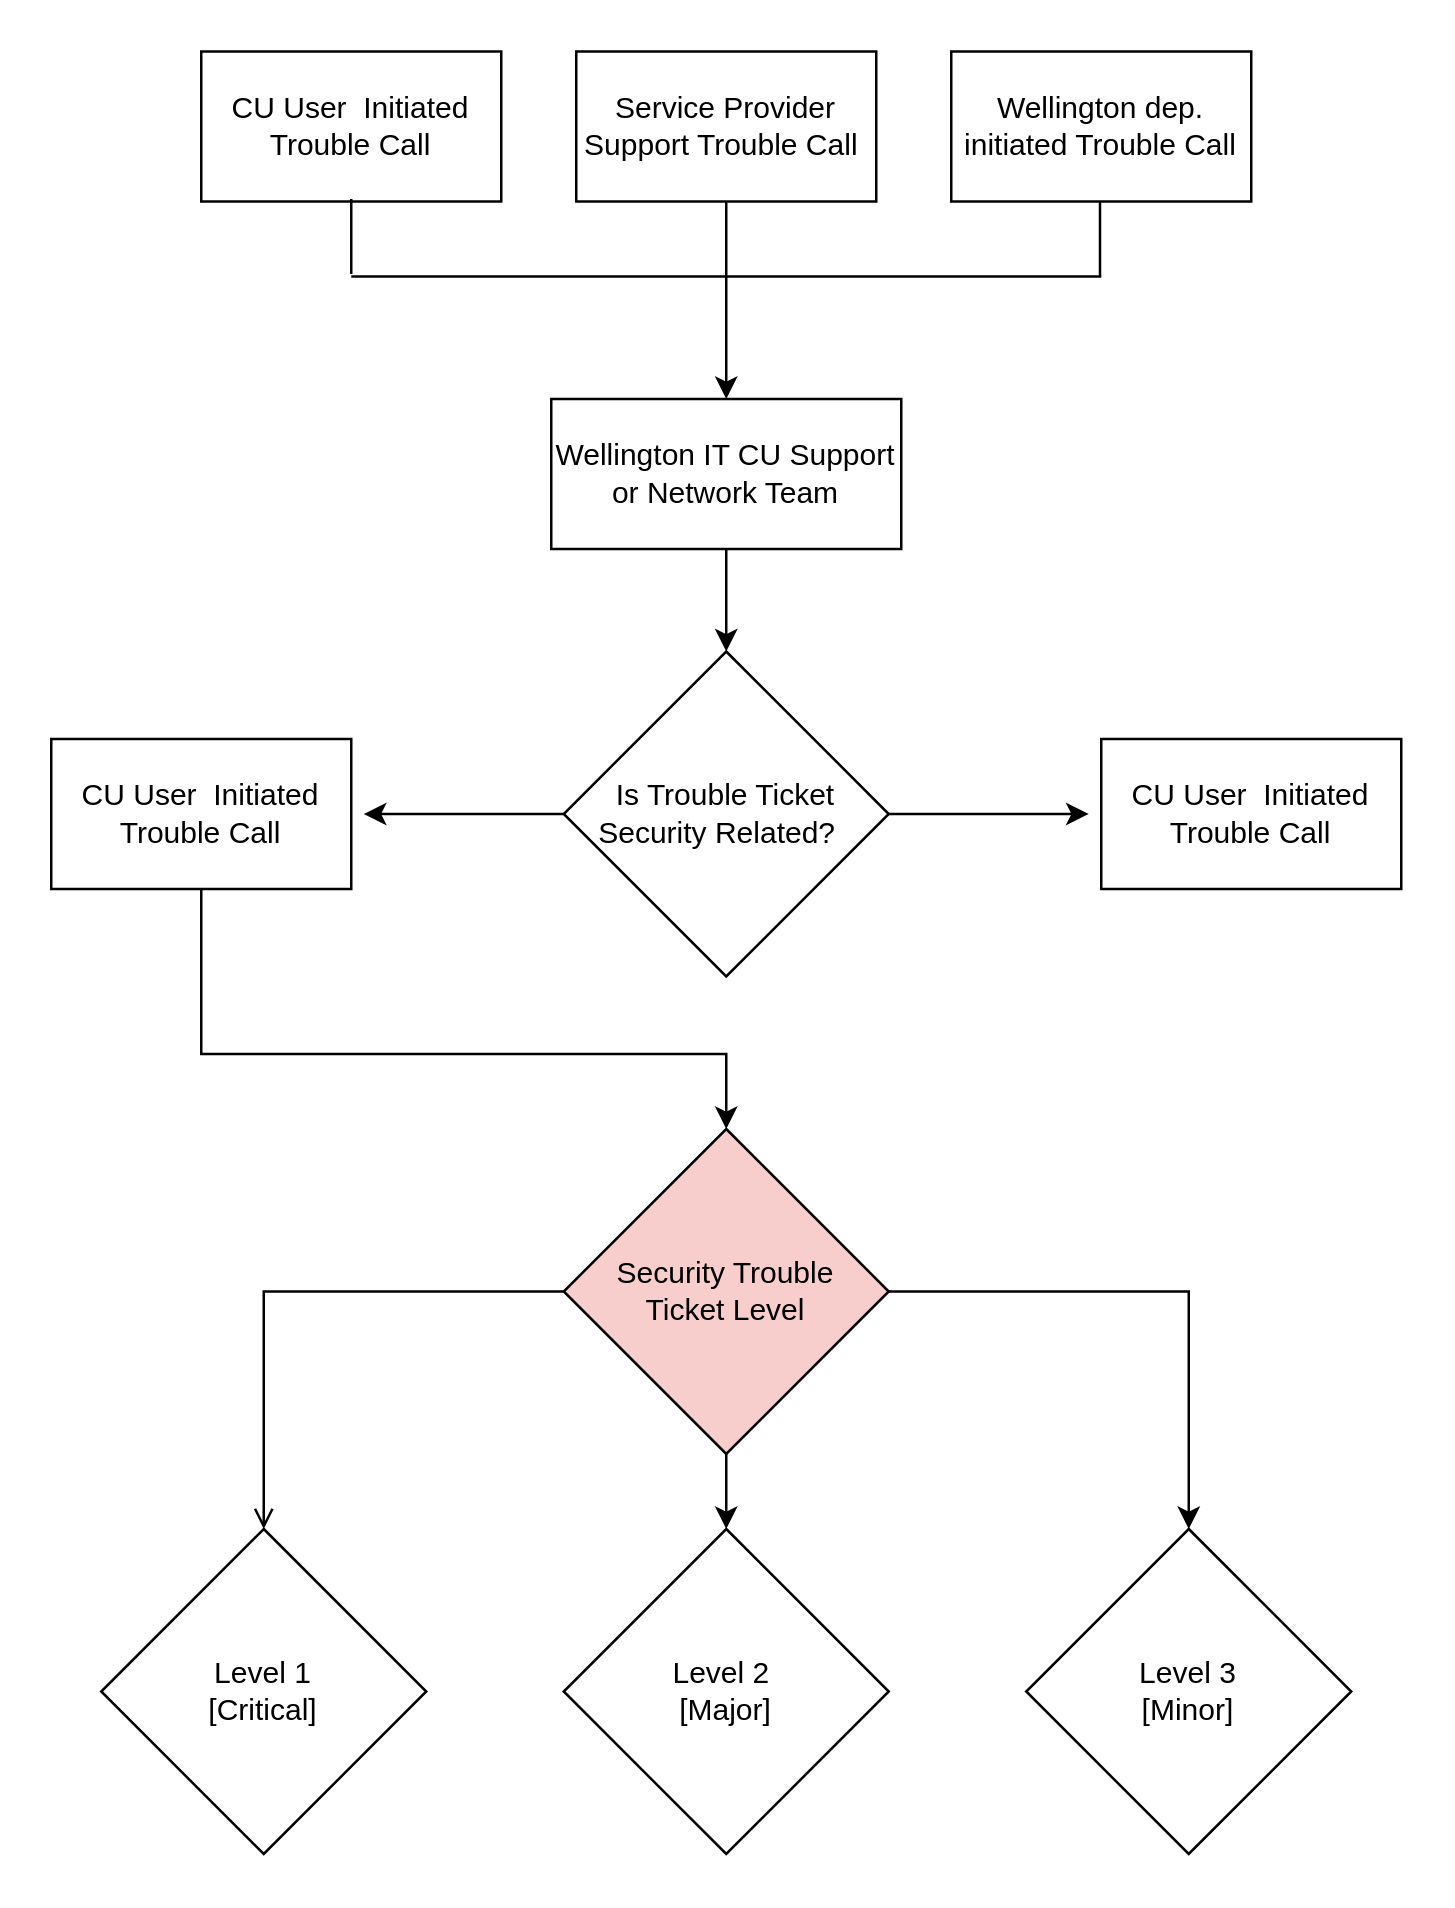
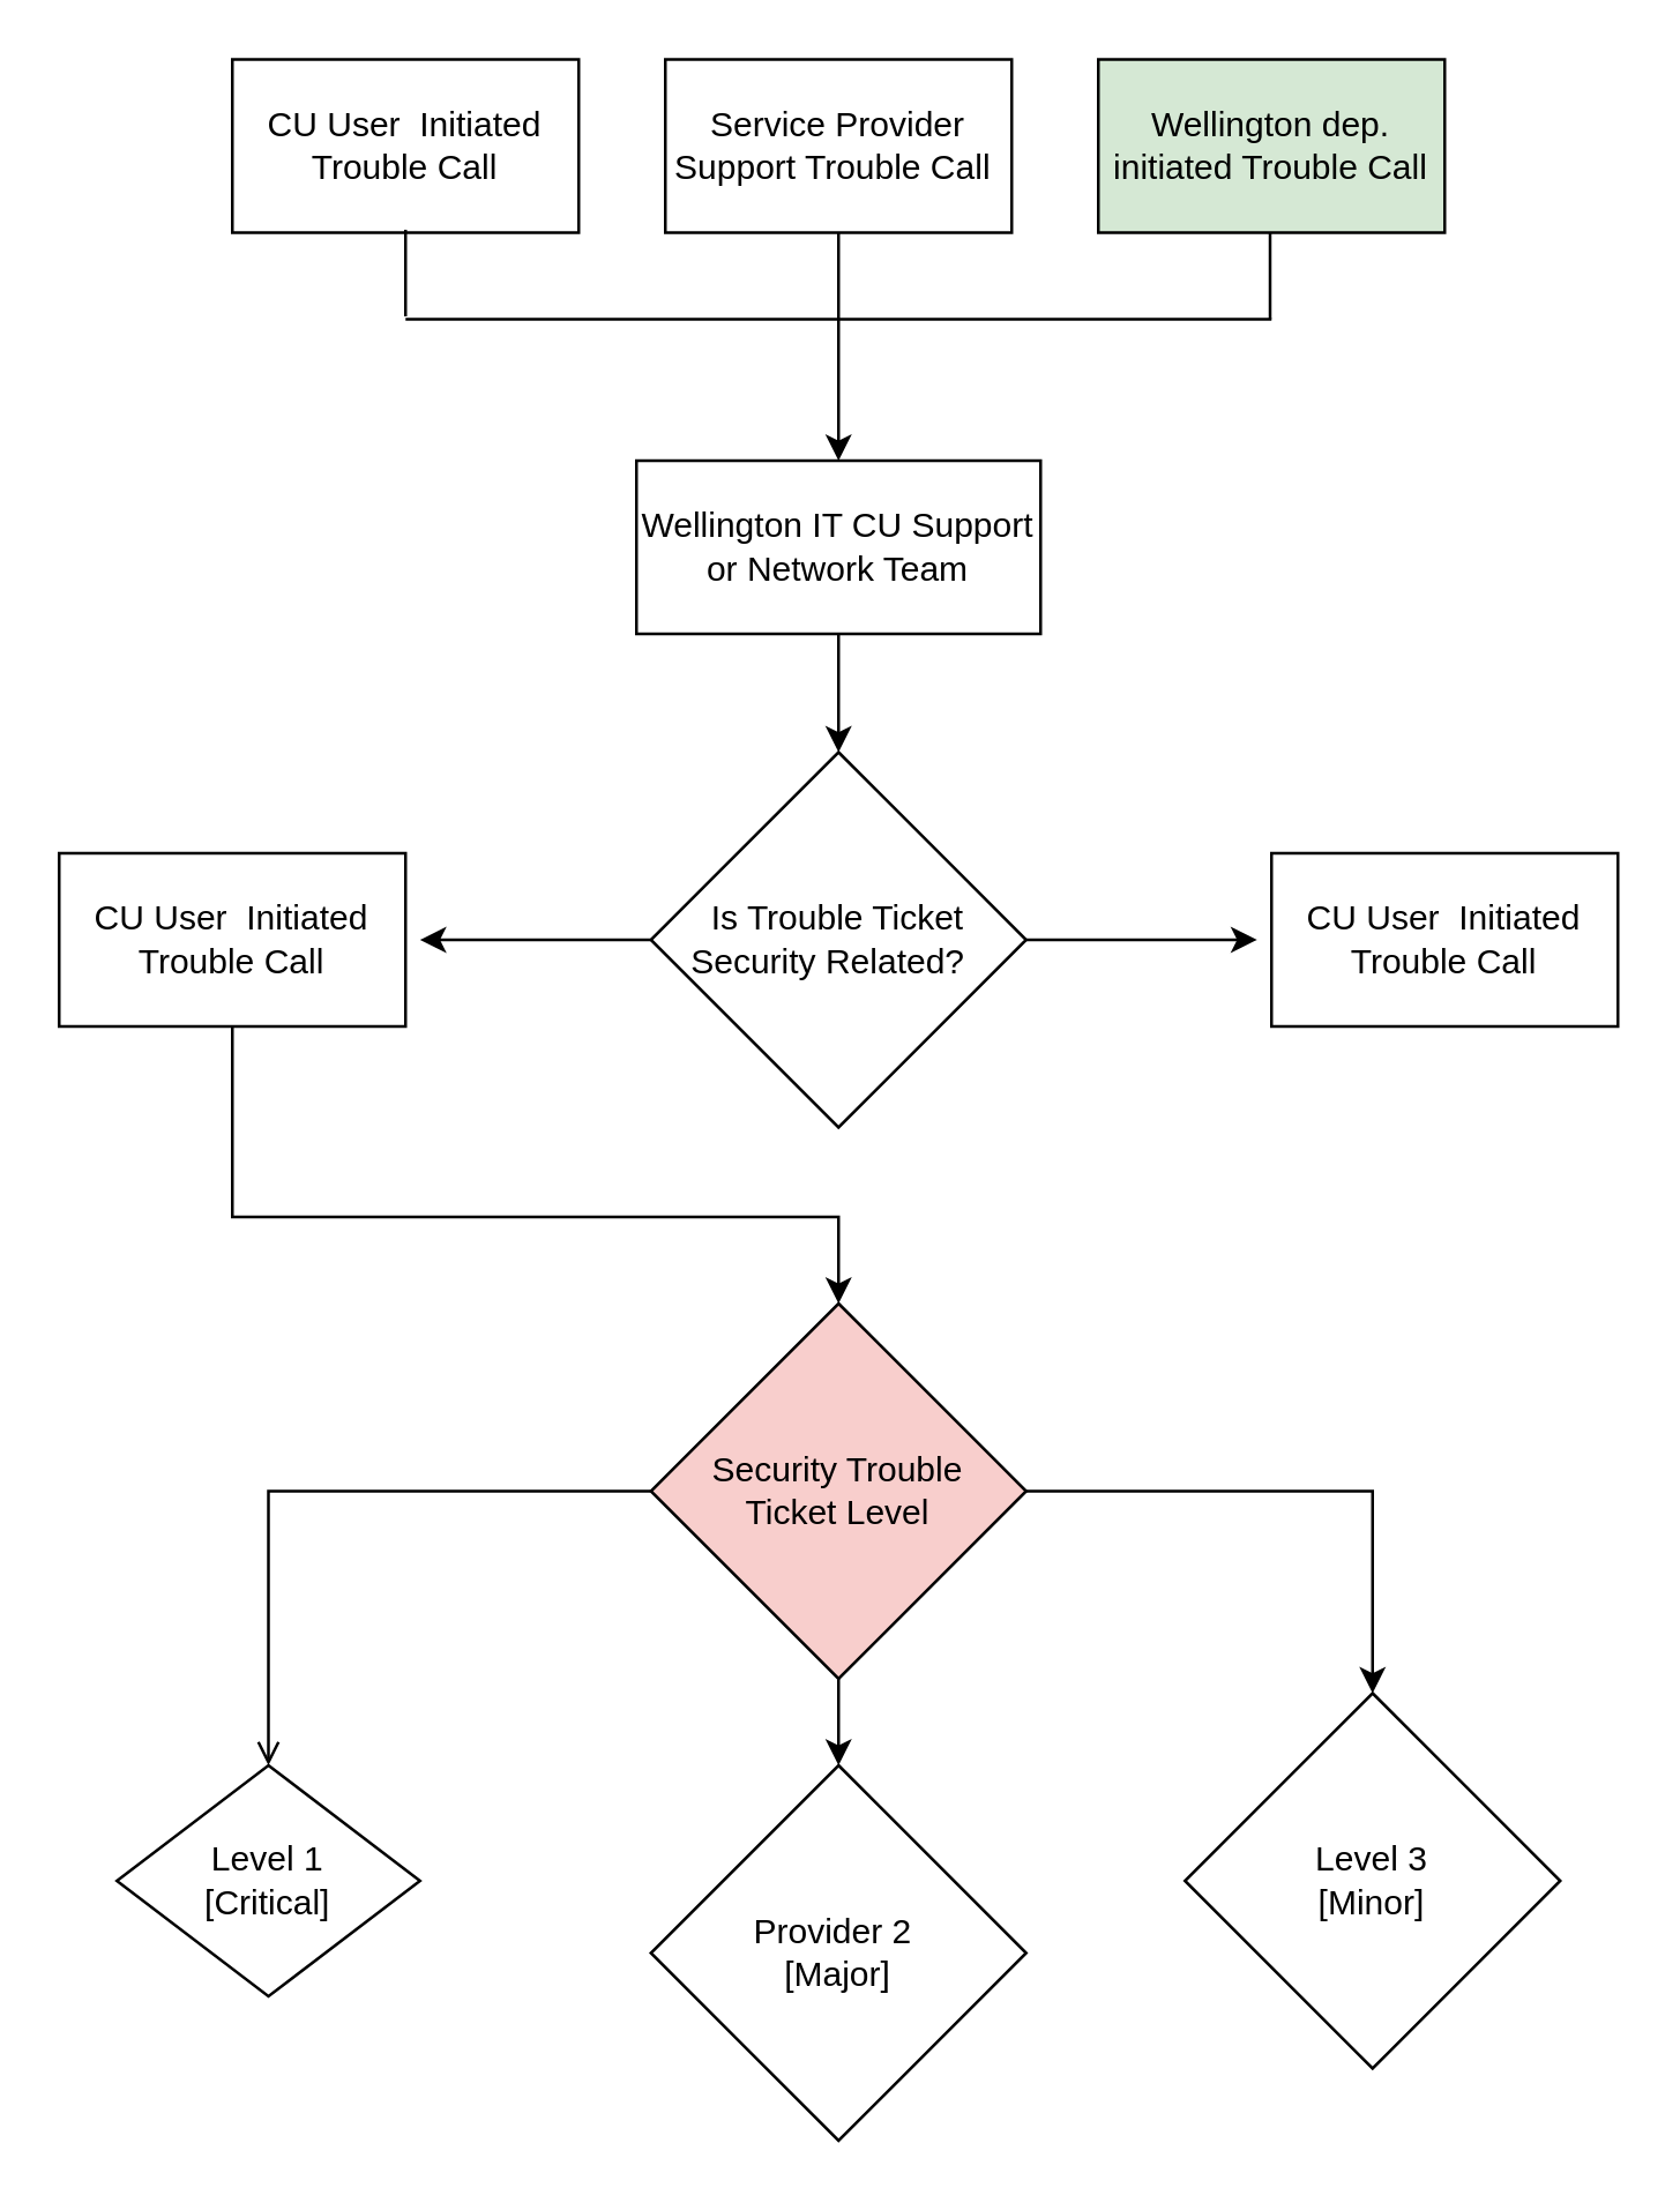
  <mxCell id="0" />
  <mxCell id="1" parent="0" />
  <mxCell id="2" value="CU User&amp;nbsp; Initiated Trouble Call" style="rounded=0;whiteSpace=wrap;html=1;" parent="1" vertex="1"><mxGeometry x="80" y="20" width="120" height="60" as="geometry" /></mxCell>
- <mxCell id="3" value="Wellington dep. initiated Trouble Call" style="rounded=0;whiteSpace=wrap;html=1;" parent="1" vertex="1"><mxGeometry x="380" y="20" width="120" height="60" as="geometry" /></mxCell>
+ <mxCell id="3" value="Wellington dep. initiated Trouble Call" style="rounded=0;whiteSpace=wrap;html=1;fillColor=#d5e8d4;" parent="1" vertex="1"><mxGeometry x="380" y="20" width="120" height="60" as="geometry" /></mxCell>
  <mxCell id="4" value="" style="edgeStyle=orthogonalEdgeStyle;rounded=0;orthogonalLoop=1;jettySize=auto;html=1;" edge="1" parent="1" source="5" target="7"><mxGeometry relative="1" as="geometry" /></mxCell>
  <mxCell id="5" value="Service Provider Support Trouble Call&amp;nbsp;" style="rounded=0;whiteSpace=wrap;html=1;" parent="1" vertex="1"><mxGeometry x="230" y="20" width="120" height="60" as="geometry" /></mxCell>
  <mxCell id="6" value="" style="edgeStyle=orthogonalEdgeStyle;rounded=0;orthogonalLoop=1;jettySize=auto;html=1;" edge="1" parent="1" source="7"><mxGeometry relative="1" as="geometry"><mxPoint x="290" y="260" as="targetPoint" /></mxGeometry></mxCell>
  <mxCell id="7" value="Wellington IT CU Support or Network Team" style="rounded=0;whiteSpace=wrap;html=1;" vertex="1" parent="1"><mxGeometry x="220" y="159" width="140" height="60" as="geometry" /></mxCell>
  <mxCell id="8" value="" style="endArrow=none;html=1;" parent="1" edge="1"><mxGeometry width="50" height="50" relative="1" as="geometry"><mxPoint x="140" y="109" as="sourcePoint" /><mxPoint x="140" y="79" as="targetPoint" /><Array as="points"><mxPoint x="140" y="79" /></Array></mxGeometry></mxCell>
  <mxCell id="9" value="" style="endArrow=none;html=1;" parent="1" edge="1"><mxGeometry width="50" height="50" relative="1" as="geometry"><mxPoint x="439.5" y="110" as="sourcePoint" /><mxPoint x="439.5" y="80" as="targetPoint" /><Array as="points"><mxPoint x="439.5" y="80" /></Array></mxGeometry></mxCell>
  <mxCell id="10" value="" style="endArrow=none;html=1;" parent="1" edge="1"><mxGeometry width="50" height="50" relative="1" as="geometry"><mxPoint x="140" y="110" as="sourcePoint" /><mxPoint x="440" y="110" as="targetPoint" /></mxGeometry></mxCell>
  <mxCell id="11" value="" style="edgeStyle=orthogonalEdgeStyle;rounded=0;orthogonalLoop=1;jettySize=auto;html=1;" edge="1" parent="1" source="13"><mxGeometry relative="1" as="geometry"><mxPoint x="435" y="325" as="targetPoint" /></mxGeometry></mxCell>
  <mxCell id="12" value="" style="edgeStyle=orthogonalEdgeStyle;rounded=0;orthogonalLoop=1;jettySize=auto;html=1;" edge="1" parent="1" source="13"><mxGeometry relative="1" as="geometry"><mxPoint x="145" y="325" as="targetPoint" /></mxGeometry></mxCell>
  <mxCell id="13" value="Is Trouble Ticket Security Related?&amp;nbsp;&amp;nbsp;" style="rhombus;whiteSpace=wrap;html=1;" vertex="1" parent="1"><mxGeometry x="225" y="260" width="130" height="130" as="geometry" /></mxCell>
  <mxCell id="14" value="" style="edgeStyle=orthogonalEdgeStyle;rounded=0;orthogonalLoop=1;jettySize=auto;html=1;" edge="1" parent="1" source="15" target="20"><mxGeometry relative="1" as="geometry"><mxPoint x="80" y="435" as="targetPoint" /><Array as="points"><mxPoint x="80" y="421" /><mxPoint x="290" y="421" /></Array></mxGeometry></mxCell>
  <mxCell id="15" value="CU User&amp;nbsp; Initiated Trouble Call" style="rounded=0;whiteSpace=wrap;html=1;" vertex="1" parent="1"><mxGeometry x="20" y="295" width="120" height="60" as="geometry" /></mxCell>
  <mxCell id="16" value="CU User&amp;nbsp; Initiated Trouble Call" style="rounded=0;whiteSpace=wrap;html=1;" vertex="1" parent="1"><mxGeometry x="440" y="295" width="120" height="60" as="geometry" /></mxCell>
  <mxCell id="17" value="" style="edgeStyle=orthogonalEdgeStyle;rounded=0;orthogonalLoop=1;jettySize=auto;html=1;" edge="1" parent="1" source="20" target="23"><mxGeometry relative="1" as="geometry" /></mxCell>
  <mxCell id="18" value="" style="edgeStyle=orthogonalEdgeStyle;rounded=0;orthogonalLoop=1;jettySize=auto;html=1;" edge="1" parent="1" source="20" target="22"><mxGeometry relative="1" as="geometry" /></mxCell>
  <mxCell id="19" value="" style="edgeStyle=orthogonalEdgeStyle;rounded=0;orthogonalLoop=1;jettySize=auto;html=1;endArrow=open;" edge="1" parent="1" source="20" target="21"><mxGeometry relative="1" as="geometry" /></mxCell>
  <mxCell id="20" value="Security Trouble &lt;br&gt;Ticket Level" style="rhombus;whiteSpace=wrap;html=1;fillColor=#f8cecc;" vertex="1" parent="1"><mxGeometry x="225" y="451" width="130" height="130" as="geometry" /></mxCell>
- <mxCell id="21" value="Level 1&lt;br&gt;[Critical]&lt;br&gt;" style="rhombus;whiteSpace=wrap;html=1;" vertex="1" parent="1"><mxGeometry x="40" y="611" width="130" height="130" as="geometry" /></mxCell>
- <mxCell id="22" value="Level 2&amp;nbsp;&lt;br&gt;[Major]&lt;br&gt;" style="rhombus;whiteSpace=wrap;html=1;" vertex="1" parent="1"><mxGeometry x="225" y="611" width="130" height="130" as="geometry" /></mxCell>
- <mxCell id="23" value="Level 3&lt;br&gt;[Minor]&lt;br&gt;" style="rhombus;whiteSpace=wrap;html=1;" vertex="1" parent="1"><mxGeometry x="410" y="611" width="130" height="130" as="geometry" /></mxCell>
+ <mxCell id="21" value="Level 1&lt;br&gt;[Critical]&lt;br&gt;" style="rhombus;whiteSpace=wrap;html=1;" vertex="1" parent="1"><mxGeometry x="40" y="611" width="105" height="80" as="geometry" /></mxCell>
+ <mxCell id="22" value="Provider 2&amp;nbsp;&lt;br&gt;[Major]&lt;br&gt;" style="rhombus;whiteSpace=wrap;html=1;" vertex="1" parent="1"><mxGeometry x="225" y="611" width="130" height="130" as="geometry" /></mxCell>
+ <mxCell id="23" value="Level 3&lt;br&gt;[Minor]&lt;br&gt;" style="rhombus;whiteSpace=wrap;html=1;" vertex="1" parent="1"><mxGeometry x="410" y="586" width="130" height="130" as="geometry" /></mxCell>
